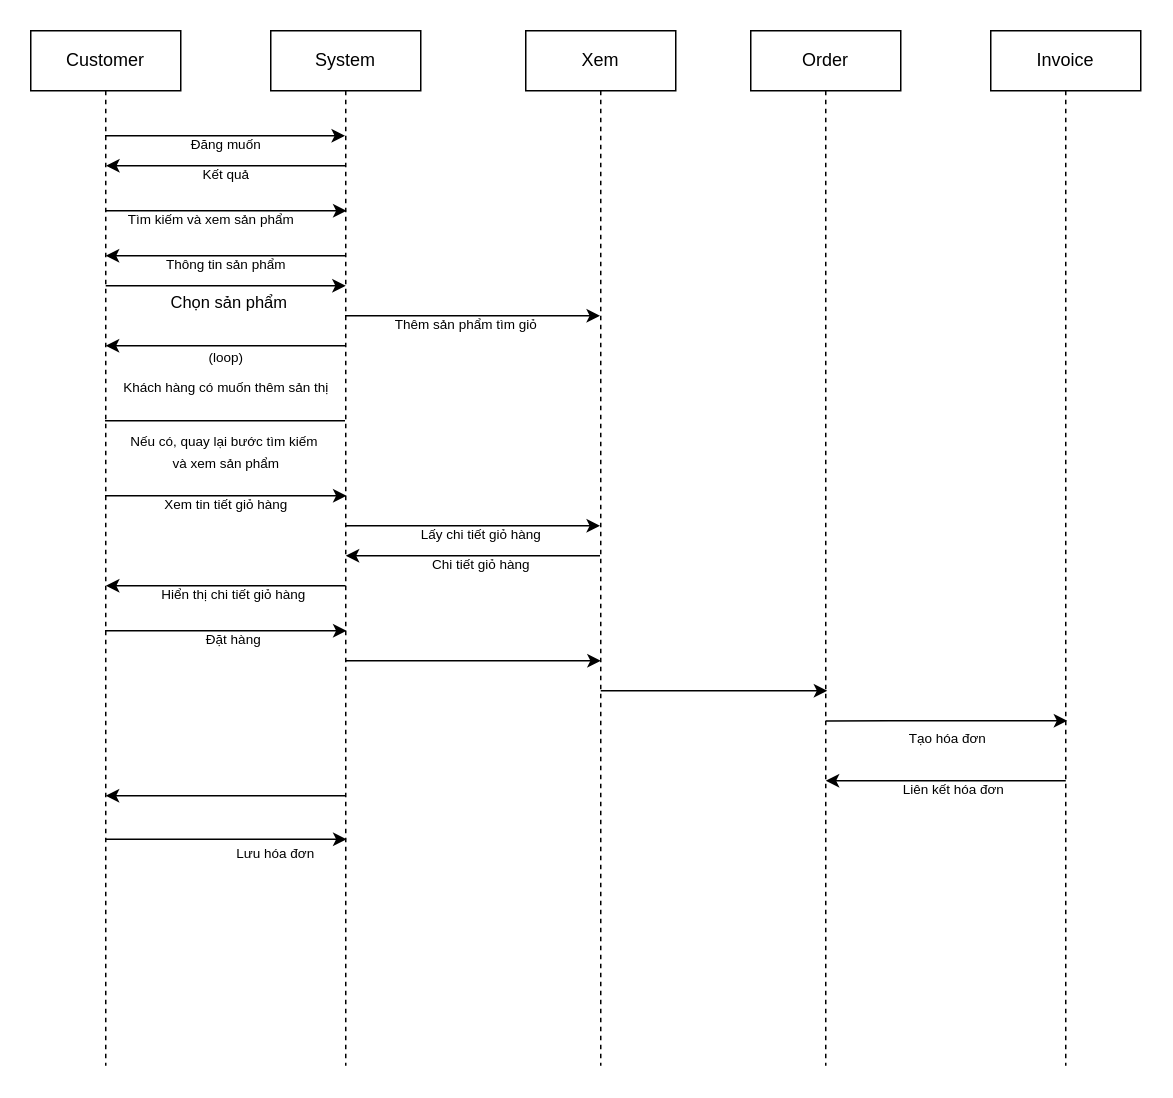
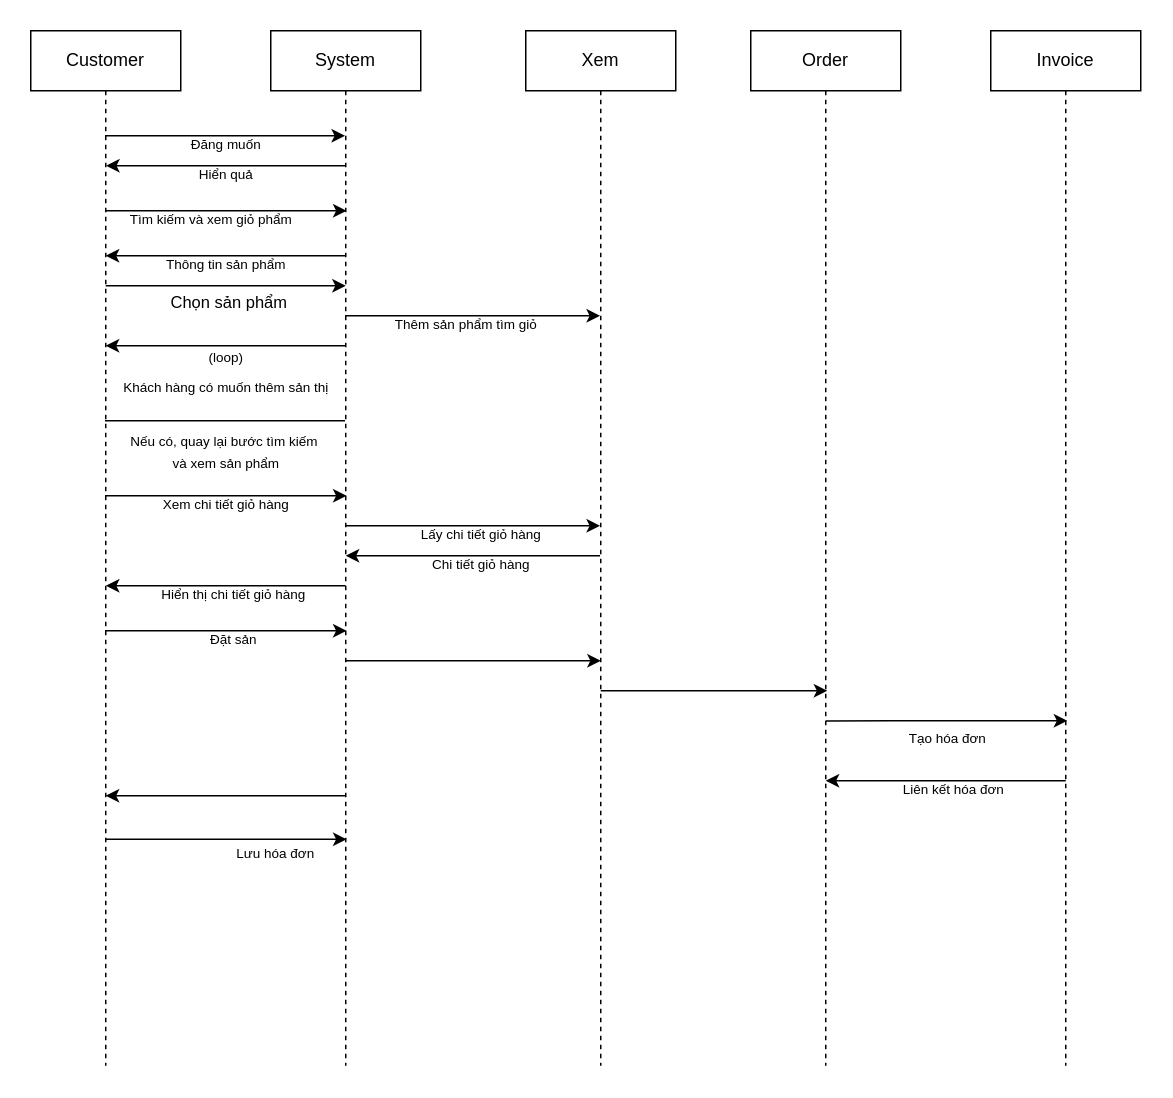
  <mxCell id="0" />
  <mxCell id="1" parent="0" />
  <mxCell id="2" value="Customer" style="shape=umlLifeline;perimeter=lifelinePerimeter;whiteSpace=wrap;html=1;container=1;dropTarget=0;collapsible=0;recursiveResize=0;outlineConnect=0;portConstraint=eastwest;newEdgeStyle={&quot;curved&quot;:0,&quot;rounded&quot;:0};" parent="1" vertex="1"><mxGeometry x="20" y="20" width="100" height="690" as="geometry" /></mxCell>
  <mxCell id="3" value="System&lt;span style=&quot;color: rgba(0, 0, 0, 0); font-family: monospace; font-size: 0px; text-align: start; text-wrap-mode: nowrap;&quot;&gt;%3CmxGraphModel%3E%3Croot%3E%3CmxCell%20id%3D%220%22%2F%3E%3CmxCell%20id%3D%221%22%20parent%3D%220%22%2F%3E%3CmxCell%20id%3D%222%22%20value%3D%22Customer%22%20style%3D%22shape%3DumlLifeline%3Bperimeter%3DlifelinePerimeter%3BwhiteSpace%3Dwrap%3Bhtml%3D1%3Bcontainer%3D1%3BdropTarget%3D0%3Bcollapsible%3D0%3BrecursiveResize%3D0%3BoutlineConnect%3D0%3BportConstraint%3Deastwest%3BnewEdgeStyle%3D%7B%26quot%3Bcurved%26quot%3B%3A0%2C%26quot%3Brounded%26quot%3B%3A0%7D%3B%22%20vertex%3D%221%22%20parent%3D%221%22%3E%3CmxGeometry%20x%3D%2260%22%20y%3D%2210%22%20width%3D%22100%22%20height%3D%22300%22%20as%3D%22geometry%22%2F%3E%3C%2FmxCell%3E%3C%2Froot%3E%3C%2FmxGraphModel%3E&lt;/span&gt;" style="shape=umlLifeline;perimeter=lifelinePerimeter;whiteSpace=wrap;html=1;container=1;dropTarget=0;collapsible=0;recursiveResize=0;outlineConnect=0;portConstraint=eastwest;newEdgeStyle={&quot;curved&quot;:0,&quot;rounded&quot;:0};" parent="1" vertex="1"><mxGeometry x="180" y="20" width="100" height="690" as="geometry" /></mxCell>
  <mxCell id="4" value="Xem" style="shape=umlLifeline;perimeter=lifelinePerimeter;whiteSpace=wrap;html=1;container=1;dropTarget=0;collapsible=0;recursiveResize=0;outlineConnect=0;portConstraint=eastwest;newEdgeStyle={&quot;curved&quot;:0,&quot;rounded&quot;:0};" parent="1" vertex="1"><mxGeometry x="350" y="20" width="100" height="690" as="geometry" /></mxCell>
  <mxCell id="5" value="Order&lt;span style=&quot;color: rgba(0, 0, 0, 0); font-family: monospace; font-size: 0px; text-align: start; text-wrap-mode: nowrap;&quot;&gt;%3CmxGraphModel%3E%3Croot%3E%3CmxCell%20id%3D%220%22%2F%3E%3CmxCell%20id%3D%221%22%20parent%3D%220%22%2F%3E%3CmxCell%20id%3D%222%22%20value%3D%22Customer%22%20style%3D%22shape%3DumlLifeline%3Bperimeter%3DlifelinePerimeter%3BwhiteSpace%3Dwrap%3Bhtml%3D1%3Bcontainer%3D1%3BdropTarget%3D0%3Bcollapsible%3D0%3BrecursiveResize%3D0%3BoutlineConnect%3D0%3BportConstraint%3Deastwest%3BnewEdgeStyle%3D%7B%26quot%3Bcurved%26quot%3B%3A0%2C%26quot%3Brounded%26quot%3B%3A0%7D%3B%22%20vertex%3D%221%22%20parent%3D%221%22%3E%3CmxGeometry%20x%3D%2260%22%20y%3D%2210%22%20width%3D%22100%22%20height%3D%22300%22%20as%3D%22geometry%22%2F%3E%3C%2FmxCell%3E%3C%2Froot%3E%3C%2FmxGraphModel%3E&lt;/span&gt;" style="shape=umlLifeline;perimeter=lifelinePerimeter;whiteSpace=wrap;html=1;container=1;dropTarget=0;collapsible=0;recursiveResize=0;outlineConnect=0;portConstraint=eastwest;newEdgeStyle={&quot;curved&quot;:0,&quot;rounded&quot;:0};" parent="1" vertex="1"><mxGeometry x="500" y="20" width="100" height="690" as="geometry" /></mxCell>
  <mxCell id="6" value="Invoice" style="shape=umlLifeline;perimeter=lifelinePerimeter;whiteSpace=wrap;html=1;container=1;dropTarget=0;collapsible=0;recursiveResize=0;outlineConnect=0;portConstraint=eastwest;newEdgeStyle={&quot;curved&quot;:0,&quot;rounded&quot;:0};" parent="1" vertex="1"><mxGeometry x="660" y="20" width="100" height="690" as="geometry" /></mxCell>
  <mxCell id="7" value="" style="endArrow=classic;html=1;rounded=0;" parent="1" source="2" target="3" edge="1"><mxGeometry width="50" height="50" relative="1" as="geometry"><mxPoint x="360" y="250" as="sourcePoint" /><mxPoint x="410" y="200" as="targetPoint" /><Array as="points"><mxPoint x="160" y="90" /><mxPoint x="210" y="90" /></Array></mxGeometry></mxCell>
  <mxCell id="8" value="&lt;font style=&quot;font-size: 9px;&quot;&gt;Đăng muốn&lt;/font&gt;" style="text;html=1;align=center;verticalAlign=middle;resizable=0;points=[];autosize=1;strokeColor=none;fillColor=none;" parent="1" vertex="1"><mxGeometry x="115" y="80" width="70" height="30" as="geometry" /></mxCell>
  <mxCell id="9" value="" style="endArrow=classic;html=1;rounded=0;" parent="1" edge="1"><mxGeometry width="50" height="50" relative="1" as="geometry"><mxPoint x="229.74" y="110" as="sourcePoint" /><mxPoint x="70.252" y="110" as="targetPoint" /><Array as="points"><mxPoint x="180.24" y="110" /><mxPoint x="100.24" y="110" /></Array></mxGeometry></mxCell>
- <mxCell id="10" value="&lt;font style=&quot;font-size: 9px;&quot;&gt;Kết quả&lt;/font&gt;" style="text;html=1;align=center;verticalAlign=middle;resizable=0;points=[];autosize=1;strokeColor=none;fillColor=none;" parent="1" vertex="1"><mxGeometry x="125" y="100" width="50" height="30" as="geometry" /></mxCell>
+ <mxCell id="10" value="&lt;font style=&quot;font-size: 9px;&quot;&gt;Hiển quả&lt;/font&gt;" style="text;html=1;align=center;verticalAlign=middle;resizable=0;points=[];autosize=1;strokeColor=none;fillColor=none;" parent="1" vertex="1"><mxGeometry x="125" y="100" width="50" height="30" as="geometry" /></mxCell>
  <mxCell id="11" value="" style="endArrow=classic;html=1;rounded=0;" parent="1" edge="1"><mxGeometry width="50" height="50" relative="1" as="geometry"><mxPoint x="69.5" y="140" as="sourcePoint" /><mxPoint x="230.5" y="140" as="targetPoint" /><Array as="points"><mxPoint x="160.5" y="140" /><mxPoint x="210.5" y="140" /></Array></mxGeometry></mxCell>
- <mxCell id="12" value="&lt;font style=&quot;font-size: 9px;&quot;&gt;Tìm kiếm và xem sản phẩm&lt;/font&gt;" style="text;html=1;align=center;verticalAlign=middle;resizable=0;points=[];autosize=1;strokeColor=none;fillColor=none;" parent="1" vertex="1"><mxGeometry x="75" y="130" width="130" height="30" as="geometry" /></mxCell>
+ <mxCell id="12" value="&lt;font style=&quot;font-size: 9px;&quot;&gt;Tìm kiếm và xem giỏ phẩm&lt;/font&gt;" style="text;html=1;align=center;verticalAlign=middle;resizable=0;points=[];autosize=1;strokeColor=none;fillColor=none;" parent="1" vertex="1"><mxGeometry x="75" y="130" width="130" height="30" as="geometry" /></mxCell>
  <mxCell id="13" value="" style="endArrow=classic;html=1;rounded=0;" parent="1" edge="1"><mxGeometry width="50" height="50" relative="1" as="geometry"><mxPoint x="230" y="170" as="sourcePoint" /><mxPoint x="70" y="170" as="targetPoint" /><Array as="points"><mxPoint x="170" y="170" /></Array></mxGeometry></mxCell>
  <mxCell id="14" value="&lt;font style=&quot;font-size: 9px;&quot;&gt;Thông tin sản phẩm&lt;/font&gt;" style="text;html=1;align=center;verticalAlign=middle;resizable=0;points=[];autosize=1;strokeColor=none;fillColor=none;" parent="1" vertex="1"><mxGeometry x="100" y="160" width="100" height="30" as="geometry" /></mxCell>
  <mxCell id="15" value="" style="endArrow=classic;html=1;rounded=0;" parent="1" edge="1"><mxGeometry width="50" height="50" relative="1" as="geometry"><mxPoint x="70" y="190" as="sourcePoint" /><mxPoint x="230" y="190" as="targetPoint" /><Array as="points"><mxPoint x="160" y="190" /><mxPoint x="210" y="190" /></Array></mxGeometry></mxCell>
  <mxCell id="16" value="Chọn sản phẩm" style="edgeLabel;html=1;align=center;verticalAlign=middle;resizable=0;points=[];" parent="15" vertex="1" connectable="0"><mxGeometry x="0.469" y="8" relative="1" as="geometry"><mxPoint x="-37" y="18" as="offset" /></mxGeometry></mxCell>
  <mxCell id="17" value="" style="endArrow=classic;html=1;rounded=0;" parent="1" source="3" target="4" edge="1"><mxGeometry width="50" height="50" relative="1" as="geometry"><mxPoint x="235" y="260" as="sourcePoint" /><mxPoint x="395" y="260" as="targetPoint" /><Array as="points"><mxPoint x="280" y="210" /><mxPoint x="370" y="210" /></Array></mxGeometry></mxCell>
  <mxCell id="18" value="&lt;font style=&quot;font-size: 9px;&quot;&gt;Thêm sản phẩm tìm giỏ&lt;/font&gt;" style="text;html=1;align=center;verticalAlign=middle;resizable=0;points=[];autosize=1;strokeColor=none;fillColor=none;" parent="1" vertex="1"><mxGeometry x="250" y="200" width="120" height="30" as="geometry" /></mxCell>
  <mxCell id="19" value="" style="endArrow=classic;html=1;rounded=0;" parent="1" edge="1"><mxGeometry width="50" height="50" relative="1" as="geometry"><mxPoint x="230" y="230" as="sourcePoint" /><mxPoint x="70" y="230" as="targetPoint" /><Array as="points"><mxPoint x="170" y="230" /></Array></mxGeometry></mxCell>
  <mxCell id="20" value="&lt;font style=&quot;font-size: 9px;&quot;&gt;(loop)&lt;/font&gt;&lt;div&gt;&lt;font style=&quot;font-size: 9px;&quot;&gt;Khách hàng có muốn thêm sản thị&lt;/font&gt;&lt;/div&gt;" style="text;html=1;align=center;verticalAlign=middle;resizable=0;points=[];autosize=1;strokeColor=none;fillColor=none;fontSize=16;" parent="1" vertex="1"><mxGeometry x="65" y="220" width="170" height="50" as="geometry" /></mxCell>
  <mxCell id="21" value="" style="endArrow=none;html=1;rounded=0;" edge="1" parent="1" source="2" target="3"><mxGeometry width="50" height="50" relative="1" as="geometry"><mxPoint x="40" y="250" as="sourcePoint" /><mxPoint x="90" y="200" as="targetPoint" /><Array as="points"><mxPoint x="100" y="280" /><mxPoint x="200" y="280" /></Array></mxGeometry></mxCell>
  <mxCell id="22" value="&lt;font style=&quot;font-size: 9px;&quot;&gt;Nếu có, quay lại bước tìm kiếm&amp;nbsp;&lt;/font&gt;&lt;div&gt;&lt;font style=&quot;font-size: 9px;&quot;&gt;và xem sản phẩm&lt;/font&gt;&lt;/div&gt;" style="text;html=1;align=center;verticalAlign=middle;resizable=0;points=[];autosize=1;strokeColor=none;fillColor=none;" vertex="1" parent="1"><mxGeometry x="75" y="280" width="150" height="40" as="geometry" /></mxCell>
  <mxCell id="23" value="" style="endArrow=classic;html=1;rounded=0;" edge="1" parent="1"><mxGeometry width="50" height="50" relative="1" as="geometry"><mxPoint x="69.5" y="330" as="sourcePoint" /><mxPoint x="230.5" y="330" as="targetPoint" /><Array as="points"><mxPoint x="160.5" y="330" /><mxPoint x="210.5" y="330" /></Array></mxGeometry></mxCell>
- <mxCell id="24" value="&lt;font style=&quot;font-size: 9px;&quot;&gt;Xem tin tiết giỏ hàng&lt;/font&gt;" style="text;html=1;align=center;verticalAlign=middle;resizable=0;points=[];autosize=1;strokeColor=none;fillColor=none;" vertex="1" parent="1"><mxGeometry x="95" y="320" width="110" height="30" as="geometry" /></mxCell>
+ <mxCell id="24" value="&lt;font style=&quot;font-size: 9px;&quot;&gt;Xem chi tiết giỏ hàng&lt;/font&gt;" style="text;html=1;align=center;verticalAlign=middle;resizable=0;points=[];autosize=1;strokeColor=none;fillColor=none;" vertex="1" parent="1"><mxGeometry x="95" y="320" width="110" height="30" as="geometry" /></mxCell>
  <mxCell id="25" value="" style="endArrow=classic;html=1;rounded=0;" edge="1" parent="1" source="3" target="4"><mxGeometry width="50" height="50" relative="1" as="geometry"><mxPoint x="225" y="350" as="sourcePoint" /><mxPoint x="396" y="350" as="targetPoint" /><Array as="points"><mxPoint x="276" y="350" /><mxPoint x="366" y="350" /></Array></mxGeometry></mxCell>
  <mxCell id="26" value="&lt;font style=&quot;font-size: 9px;&quot;&gt;Lấy chi tiết giỏ hàng&lt;/font&gt;" style="text;html=1;align=center;verticalAlign=middle;resizable=0;points=[];autosize=1;strokeColor=none;fillColor=none;" vertex="1" parent="1"><mxGeometry x="270" y="340" width="100" height="30" as="geometry" /></mxCell>
  <mxCell id="27" value="" style="endArrow=classic;html=1;rounded=0;" edge="1" parent="1"><mxGeometry width="50" height="50" relative="1" as="geometry"><mxPoint x="229.87" y="390" as="sourcePoint" /><mxPoint x="70.122" y="390" as="targetPoint" /><Array as="points"><mxPoint x="180.11" y="390" /><mxPoint x="100.11" y="390" /></Array></mxGeometry></mxCell>
  <mxCell id="28" value="&lt;font style=&quot;font-size: 9px;&quot;&gt;Hiển thị chi tiết giỏ hàng&lt;/font&gt;" style="text;html=1;align=center;verticalAlign=middle;resizable=0;points=[];autosize=1;strokeColor=none;fillColor=none;" vertex="1" parent="1"><mxGeometry x="95" y="380" width="120" height="30" as="geometry" /></mxCell>
  <mxCell id="29" value="" style="endArrow=classic;html=1;rounded=0;" edge="1" parent="1"><mxGeometry width="50" height="50" relative="1" as="geometry"><mxPoint x="69.5" y="420" as="sourcePoint" /><mxPoint x="230.5" y="420" as="targetPoint" /><Array as="points"><mxPoint x="160.5" y="420" /><mxPoint x="210.5" y="420" /></Array></mxGeometry></mxCell>
- <mxCell id="30" value="&lt;font style=&quot;font-size: 9px;&quot;&gt;Đặt hàng&lt;/font&gt;" style="text;html=1;align=center;verticalAlign=middle;resizable=0;points=[];autosize=1;strokeColor=none;fillColor=none;" vertex="1" parent="1"><mxGeometry x="125" y="410" width="60" height="30" as="geometry" /></mxCell>
+ <mxCell id="30" value="&lt;font style=&quot;font-size: 9px;&quot;&gt;Đặt sản&lt;/font&gt;" style="text;html=1;align=center;verticalAlign=middle;resizable=0;points=[];autosize=1;strokeColor=none;fillColor=none;" vertex="1" parent="1"><mxGeometry x="125" y="410" width="60" height="30" as="geometry" /></mxCell>
  <mxCell id="31" value="" style="endArrow=classic;html=1;rounded=0;" edge="1" parent="1" source="4"><mxGeometry width="50" height="50" relative="1" as="geometry"><mxPoint x="390" y="370" as="sourcePoint" /><mxPoint x="230" y="370" as="targetPoint" /><Array as="points"><mxPoint x="330" y="370" /></Array></mxGeometry></mxCell>
  <mxCell id="32" value="&lt;font style=&quot;font-size: 9px;&quot;&gt;Chi tiết giỏ hàng&lt;/font&gt;" style="text;html=1;align=center;verticalAlign=middle;resizable=0;points=[];autosize=1;strokeColor=none;fillColor=none;" vertex="1" parent="1"><mxGeometry x="275" y="360" width="90" height="30" as="geometry" /></mxCell>
  <mxCell id="33" value="" style="endArrow=classic;html=1;rounded=0;" edge="1" parent="1" source="3"><mxGeometry width="50" height="50" relative="1" as="geometry"><mxPoint x="235" y="440" as="sourcePoint" /><mxPoint x="400" y="440" as="targetPoint" /><Array as="points"><mxPoint x="371" y="440" /></Array></mxGeometry></mxCell>
  <mxCell id="34" value="" style="endArrow=classic;html=1;rounded=0;" edge="1" parent="1"><mxGeometry width="50" height="50" relative="1" as="geometry"><mxPoint x="400" y="460" as="sourcePoint" /><mxPoint x="551" y="460" as="targetPoint" /><Array as="points"><mxPoint x="432" y="460" /><mxPoint x="522" y="460" /></Array></mxGeometry></mxCell>
  <mxCell id="35" value="" style="endArrow=classic;html=1;rounded=0;exitX=0.5;exitY=0.667;exitDx=0;exitDy=0;exitPerimeter=0;" edge="1" parent="1" source="5"><mxGeometry width="50" height="50" relative="1" as="geometry"><mxPoint x="560" y="480" as="sourcePoint" /><mxPoint x="711" y="480" as="targetPoint" /><Array as="points"><mxPoint x="592" y="480" /><mxPoint x="682" y="480" /></Array></mxGeometry></mxCell>
  <mxCell id="36" value="&lt;font style=&quot;font-size: 9px;&quot;&gt;Tạo hóa đơn&lt;/font&gt;" style="edgeLabel;html=1;align=center;verticalAlign=middle;resizable=0;points=[];" vertex="1" connectable="0" parent="35"><mxGeometry x="-0.0" y="-6" relative="1" as="geometry"><mxPoint y="4" as="offset" /></mxGeometry></mxCell>
  <mxCell id="37" value="" style="endArrow=classic;html=1;rounded=0;" edge="1" parent="1"><mxGeometry width="50" height="50" relative="1" as="geometry"><mxPoint x="710" y="520" as="sourcePoint" /><mxPoint x="550" y="520" as="targetPoint" /><Array as="points"><mxPoint x="650" y="520" /></Array></mxGeometry></mxCell>
  <mxCell id="38" value="&lt;font style=&quot;font-size: 9px;&quot;&gt;Liên kết hóa đơn&lt;/font&gt;" style="text;html=1;align=center;verticalAlign=middle;resizable=0;points=[];autosize=1;strokeColor=none;fillColor=none;" vertex="1" parent="1"><mxGeometry x="590" y="510" width="90" height="30" as="geometry" /></mxCell>
  <mxCell id="39" value="" style="endArrow=classic;html=1;rounded=0;" edge="1" parent="1"><mxGeometry width="50" height="50" relative="1" as="geometry"><mxPoint x="230" y="530" as="sourcePoint" /><mxPoint x="70" y="530" as="targetPoint" /><Array as="points"><mxPoint x="165" y="530" /></Array></mxGeometry></mxCell>
  <mxCell id="40" value="" style="endArrow=classic;html=1;rounded=0;" edge="1" parent="1"><mxGeometry width="50" height="50" relative="1" as="geometry"><mxPoint x="69.5" y="559" as="sourcePoint" /><mxPoint x="230.5" y="559" as="targetPoint" /><Array as="points"><mxPoint x="160.5" y="559" /><mxPoint x="210.5" y="559" /></Array></mxGeometry></mxCell>
  <mxCell id="41" value="&lt;font style=&quot;font-size: 9px;&quot;&gt;Lưu hóa đơn&lt;/font&gt;" style="edgeLabel;html=1;align=center;verticalAlign=middle;resizable=0;points=[];" vertex="1" connectable="0" parent="40"><mxGeometry x="0.399" y="-8" relative="1" as="geometry"><mxPoint as="offset" /></mxGeometry></mxCell>
